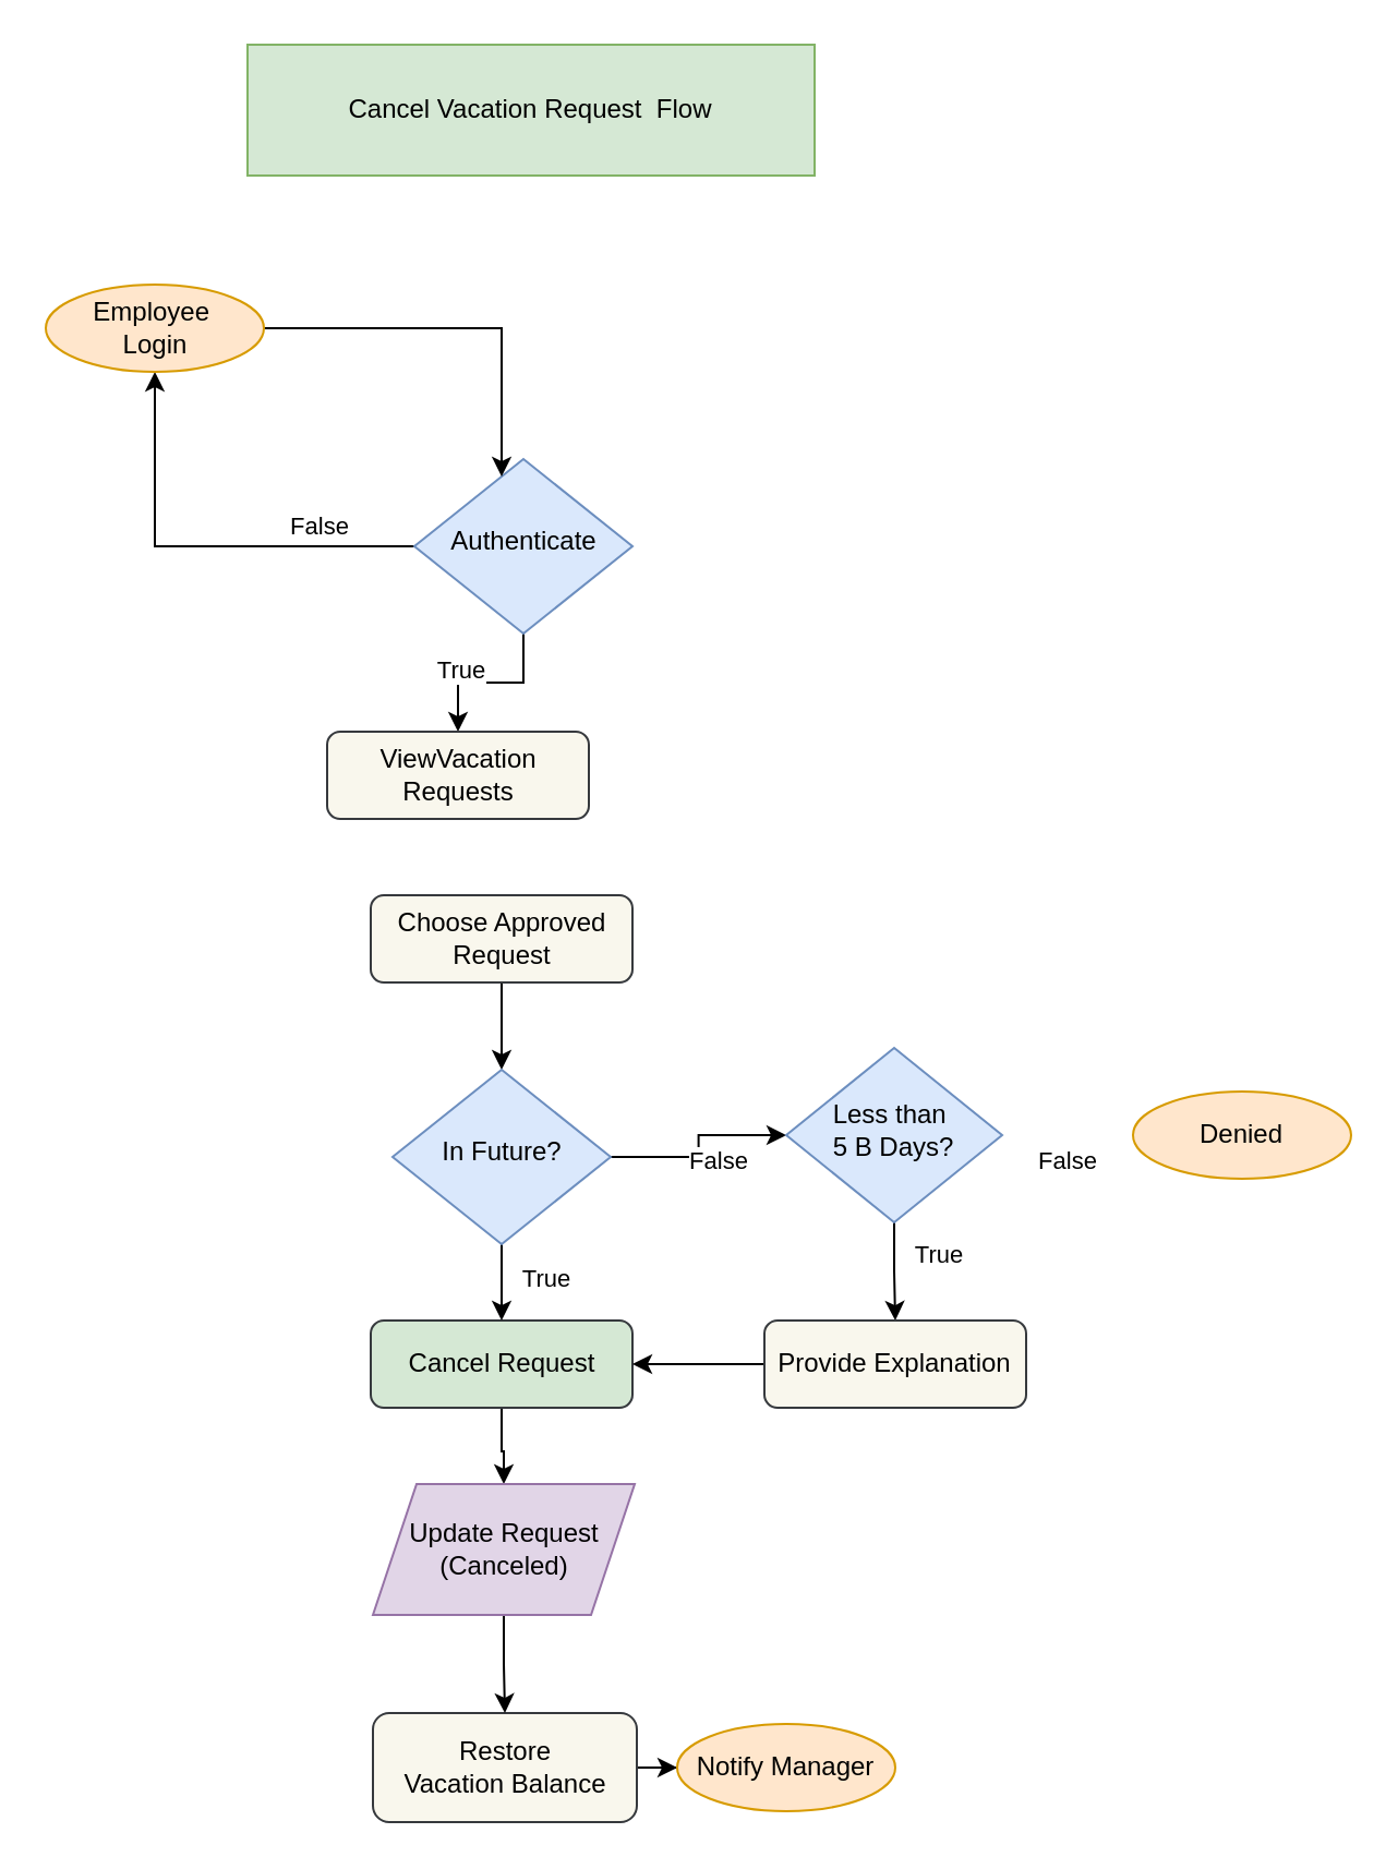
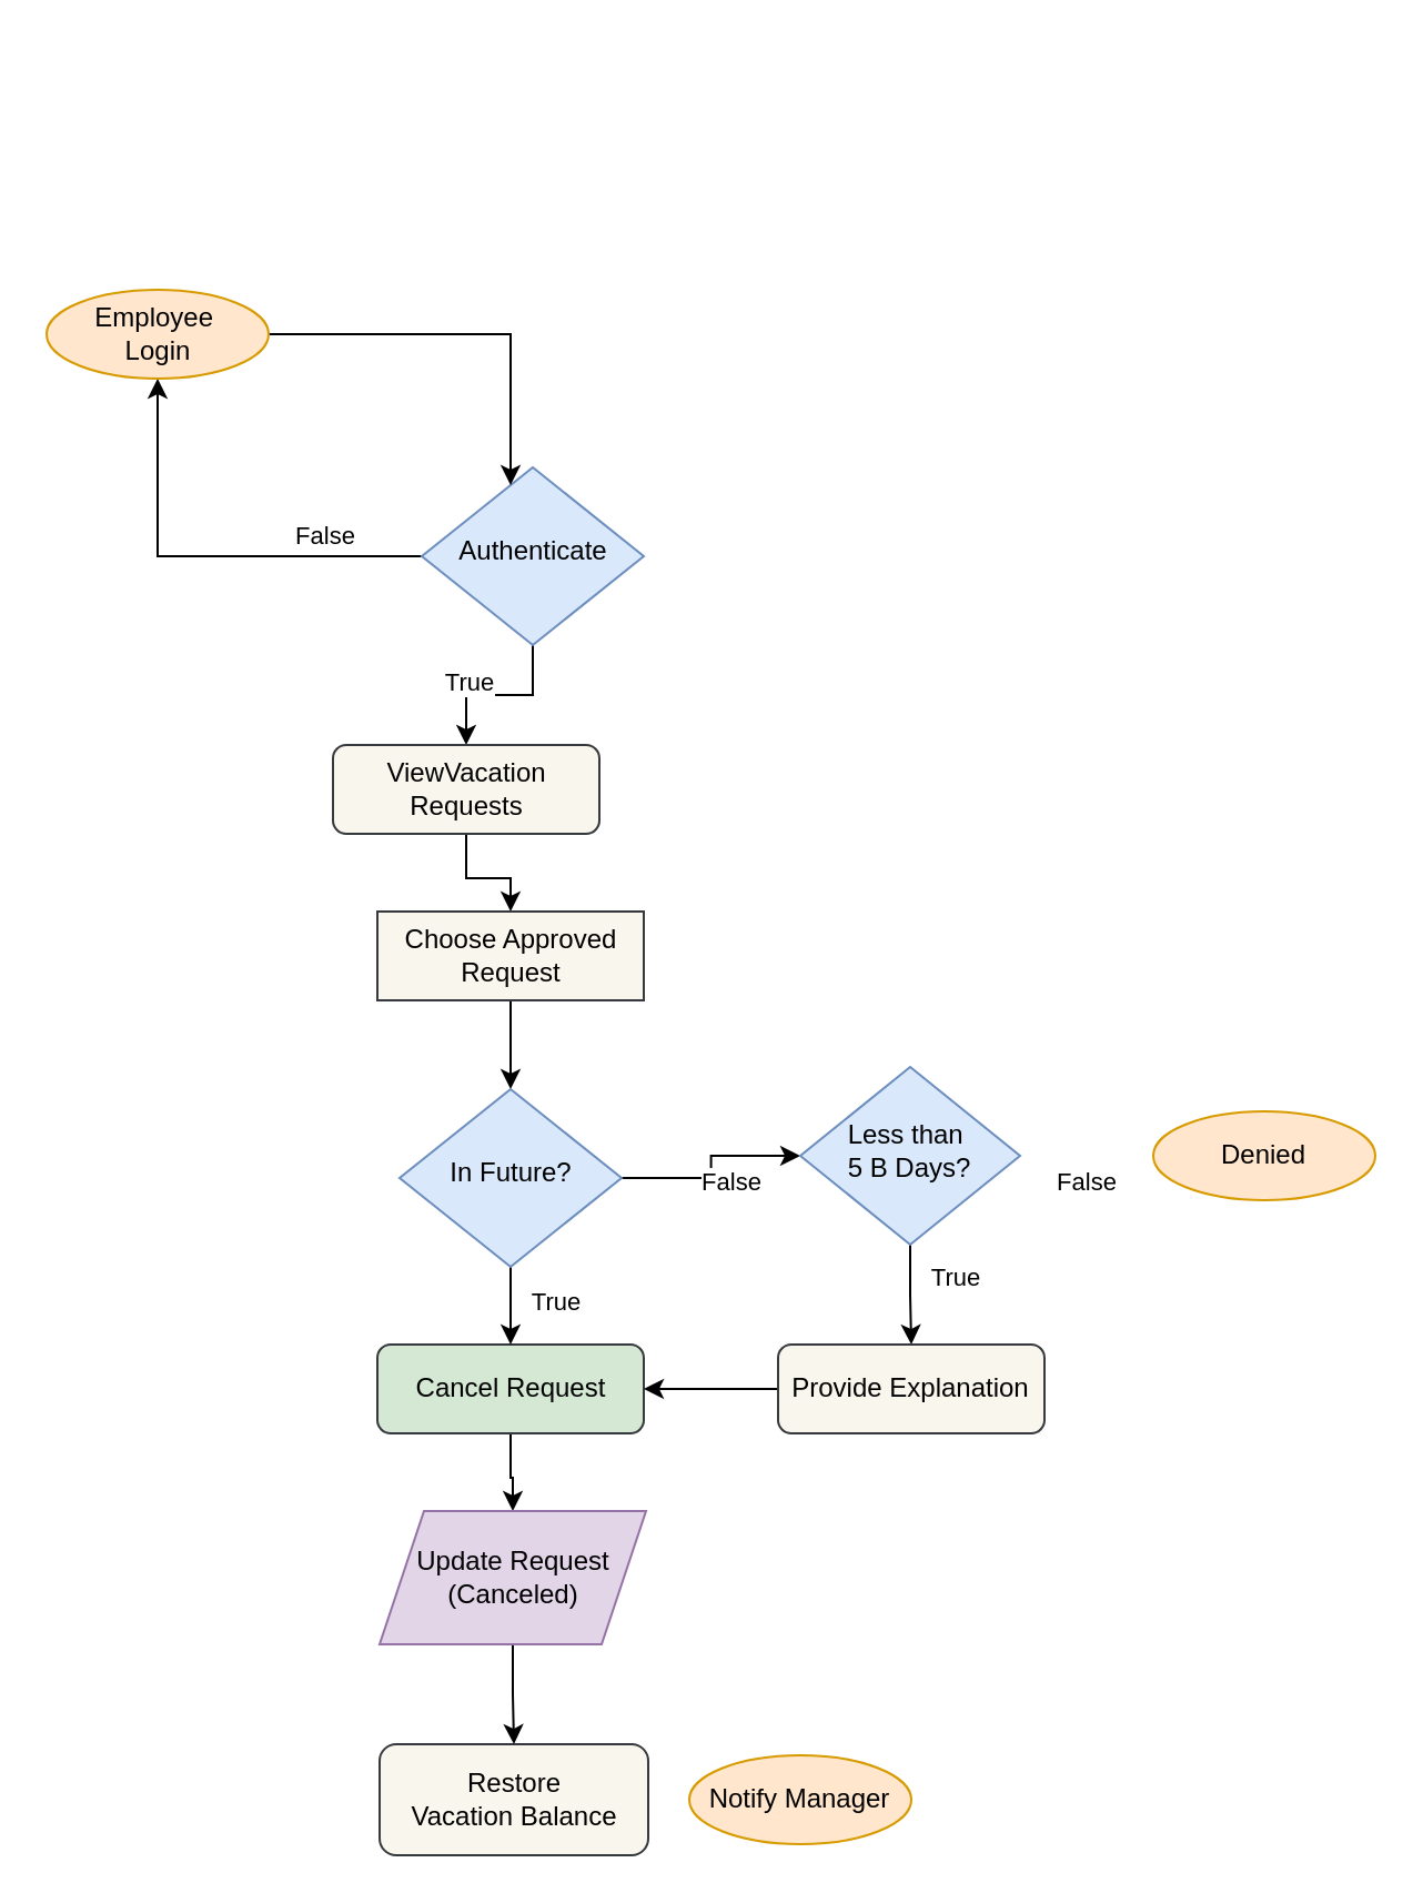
  <mxCell id="0" />
  <mxCell id="1" parent="0" />
  <mxCell id="2" value="" style="edgeStyle=orthogonalEdgeStyle;rounded=0;orthogonalLoop=1;jettySize=auto;html=1;" edge="1" parent="1" source="3" target="20"><mxGeometry relative="1" as="geometry" /></mxCell>
  <mxCell id="3" value="Cancel Request" style="rounded=1;whiteSpace=wrap;html=1;fontSize=12;glass=0;strokeWidth=1;shadow=0;fillColor=#d5e8d4;strokeColor=#36393d;" vertex="1" parent="1"><mxGeometry x="169.5" y="605" width="120" height="40" as="geometry" /></mxCell>
- <mxCell id="4" value="Cancel Vacation Request&amp;nbsp; Flow" style="rounded=0;whiteSpace=wrap;html=1;fillColor=#d5e8d4;strokeColor=#82b366;" vertex="1" parent="1"><mxGeometry x="113" width="260" height="60" as="geometry" y="20" /></mxCell>
  <mxCell id="5" value="" style="edgeStyle=orthogonalEdgeStyle;rounded=0;orthogonalLoop=1;jettySize=auto;html=1;" edge="1" parent="1" source="9" target="11"><mxGeometry relative="1" as="geometry" /></mxCell>
  <mxCell id="6" value="True" style="edgeLabel;html=1;align=center;verticalAlign=middle;resizable=0;points=[];" vertex="1" connectable="0" parent="5"><mxGeometry x="-0.465" y="-1" relative="1" as="geometry"><mxPoint x="-28" y="-4" as="offset" /></mxGeometry></mxCell>
  <mxCell id="7" style="edgeStyle=orthogonalEdgeStyle;rounded=0;orthogonalLoop=1;jettySize=auto;html=1;entryX=0.5;entryY=1;entryDx=0;entryDy=0;" edge="1" parent="1" source="9" target="13"><mxGeometry relative="1" as="geometry" /></mxCell>
  <mxCell id="8" value="False" style="edgeLabel;html=1;align=center;verticalAlign=middle;resizable=0;points=[];" vertex="1" connectable="0" parent="7"><mxGeometry x="-0.283" y="-2" relative="1" as="geometry"><mxPoint x="27" y="-8" as="offset" /></mxGeometry></mxCell>
  <mxCell id="9" value="Authenticate" style="rhombus;whiteSpace=wrap;html=1;shadow=0;fontFamily=Helvetica;fontSize=12;align=center;strokeWidth=1;spacing=6;spacingTop=-4;fillColor=#dae8fc;strokeColor=#6c8ebf;" vertex="1" parent="1"><mxGeometry x="189.5" y="210" width="100" height="80" as="geometry" /></mxCell>
+ <mxCell id="10" value="" style="edgeStyle=orthogonalEdgeStyle;rounded=0;orthogonalLoop=1;jettySize=auto;html=1;" edge="1" parent="1" source="11" target="18"><mxGeometry relative="1" as="geometry" /></mxCell>
  <mxCell id="11" value="ViewVacation Requests" style="rounded=1;whiteSpace=wrap;html=1;fontSize=12;glass=0;strokeWidth=1;shadow=0;fillColor=#f9f7ed;strokeColor=#36393d;" vertex="1" parent="1"><mxGeometry x="149.5" y="335" width="120" height="40" as="geometry" /></mxCell>
  <mxCell id="12" style="edgeStyle=orthogonalEdgeStyle;rounded=0;orthogonalLoop=1;jettySize=auto;html=1;" edge="1" parent="1" source="13" target="9"><mxGeometry relative="1" as="geometry"><Array as="points"><mxPoint x="229.5" y="150" /></Array></mxGeometry></mxCell>
  <mxCell id="13" value="Employee&amp;nbsp;&lt;div&gt;Login&lt;/div&gt;" style="ellipse;whiteSpace=wrap;html=1;fillColor=#ffe6cc;strokeColor=#d79b00;" vertex="1" parent="1"><mxGeometry x="20.5" y="130" width="100" height="40" as="geometry" /></mxCell>
- <mxCell id="14" style="edgeStyle=orthogonalEdgeStyle;rounded=0;orthogonalLoop=1;jettySize=auto;html=1;" edge="1" parent="1" source="15" target="16"><mxGeometry relative="1" as="geometry" /></mxCell>
  <mxCell id="15" value="Restore Vacation&amp;nbsp;&lt;span style=&quot;background-color: initial;&quot;&gt;Balance&lt;/span&gt;" style="rounded=1;whiteSpace=wrap;html=1;fillColor=#f9f7ed;strokeColor=#36393d;" vertex="1" parent="1"><mxGeometry x="170.5" y="785" width="121" height="50" as="geometry" /></mxCell>
  <mxCell id="16" value="Notify Manager" style="ellipse;whiteSpace=wrap;html=1;fillColor=#ffe6cc;strokeColor=#d79b00;" vertex="1" parent="1"><mxGeometry x="310" y="790" width="100" height="40" as="geometry" /></mxCell>
  <mxCell id="17" value="" style="edgeStyle=orthogonalEdgeStyle;rounded=0;orthogonalLoop=1;jettySize=auto;html=1;" edge="1" parent="1" source="18" target="24"><mxGeometry relative="1" as="geometry" /></mxCell>
- <mxCell id="18" value="Choose Approved Request" style="rounded=1;whiteSpace=wrap;html=1;fontSize=12;glass=0;strokeWidth=1;shadow=0;fillColor=#f9f7ed;strokeColor=#36393d;" vertex="1" parent="1"><mxGeometry x="169.5" y="410" width="120" height="40" as="geometry" /></mxCell>
+ <mxCell id="18" value="Choose Approved Request" style="whiteSpace=wrap;html=1;fontSize=12;glass=0;strokeWidth=1;shadow=0;fillColor=#f9f7ed;strokeColor=#36393d;rounded=0;" vertex="1" parent="1"><mxGeometry x="169.5" y="410" width="120" height="40" as="geometry" /></mxCell>
  <mxCell id="19" value="" style="edgeStyle=orthogonalEdgeStyle;rounded=0;orthogonalLoop=1;jettySize=auto;html=1;" edge="1" parent="1" source="20" target="15"><mxGeometry relative="1" as="geometry" /></mxCell>
  <mxCell id="20" value="Update Request&lt;div&gt;(Canceled)&lt;/div&gt;" style="shape=parallelogram;perimeter=parallelogramPerimeter;whiteSpace=wrap;html=1;fixedSize=1;fillColor=#e1d5e7;strokeColor=#9673a6;" vertex="1" parent="1"><mxGeometry x="170.5" y="680" width="120" height="60" as="geometry" /></mxCell>
  <mxCell id="21" value="" style="edgeStyle=orthogonalEdgeStyle;rounded=0;orthogonalLoop=1;jettySize=auto;html=1;" edge="1" parent="1" source="24" target="3"><mxGeometry relative="1" as="geometry" /></mxCell>
  <mxCell id="22" value="True" style="edgeLabel;html=1;align=center;verticalAlign=middle;resizable=0;points=[];" vertex="1" connectable="0" parent="21"><mxGeometry x="-0.333" y="-2" relative="1" as="geometry"><mxPoint x="22" as="offset" /></mxGeometry></mxCell>
  <mxCell id="23" value="" style="edgeStyle=orthogonalEdgeStyle;rounded=0;orthogonalLoop=1;jettySize=auto;html=1;" edge="1" parent="1" source="24" target="27"><mxGeometry relative="1" as="geometry" /></mxCell>
  <mxCell id="24" value="In Future?" style="rhombus;whiteSpace=wrap;html=1;shadow=0;fontFamily=Helvetica;fontSize=12;align=center;strokeWidth=1;spacing=6;spacingTop=-4;fillColor=#dae8fc;strokeColor=#6c8ebf;" vertex="1" parent="1"><mxGeometry x="179.5" y="490" width="100" height="80" as="geometry" /></mxCell>
  <mxCell id="25" value="" style="edgeStyle=orthogonalEdgeStyle;rounded=0;orthogonalLoop=1;jettySize=auto;html=1;" edge="1" parent="1" source="27" target="29"><mxGeometry relative="1" as="geometry" /></mxCell>
  <mxCell id="26" value="True&lt;div&gt;&lt;br&gt;&lt;/div&gt;" style="edgeLabel;html=1;align=center;verticalAlign=middle;resizable=0;points=[];" vertex="1" connectable="0" parent="25"><mxGeometry x="-0.155" y="1" relative="1" as="geometry"><mxPoint x="19" y="2" as="offset" /></mxGeometry></mxCell>
  <mxCell id="27" value="Less than&amp;nbsp;&lt;div&gt;5 B Days?&lt;/div&gt;" style="rhombus;whiteSpace=wrap;html=1;fillColor=#dae8fc;strokeColor=#6c8ebf;shadow=0;strokeWidth=1;spacing=6;spacingTop=-4;" vertex="1" parent="1"><mxGeometry x="360" y="480" width="99" height="80" as="geometry" /></mxCell>
  <mxCell id="28" value="" style="edgeStyle=orthogonalEdgeStyle;rounded=0;orthogonalLoop=1;jettySize=auto;html=1;" edge="1" parent="1" source="29" target="3"><mxGeometry relative="1" as="geometry" /></mxCell>
  <mxCell id="29" value="Provide Explanation" style="rounded=1;whiteSpace=wrap;html=1;fontSize=12;glass=0;strokeWidth=1;shadow=0;fillColor=#f9f7ed;strokeColor=#36393d;" vertex="1" parent="1"><mxGeometry x="350" y="605" width="120" height="40" as="geometry" /></mxCell>
  <mxCell id="30" value="Denied" style="ellipse;whiteSpace=wrap;html=1;fillColor=#ffe6cc;strokeColor=#d79b00;" vertex="1" parent="1"><mxGeometry x="519" y="500" width="100" height="40" as="geometry" /></mxCell>
  <mxCell id="31" value="&lt;div&gt;False&lt;/div&gt;" style="edgeLabel;html=1;align=center;verticalAlign=middle;resizable=0;points=[];" vertex="1" connectable="0" parent="1"><mxGeometry x="449.995" y="609.995" as="geometry"><mxPoint x="39" y="-78" as="offset" /></mxGeometry></mxCell>
  <mxCell id="32" value="&lt;div&gt;False&lt;/div&gt;" style="edgeLabel;html=1;align=center;verticalAlign=middle;resizable=0;points=[];" vertex="1" connectable="0" parent="1"><mxGeometry x="289.505" y="609.995" as="geometry"><mxPoint x="39" y="-78" as="offset" /></mxGeometry></mxCell>
